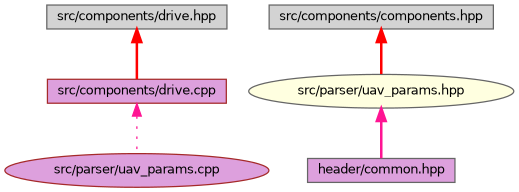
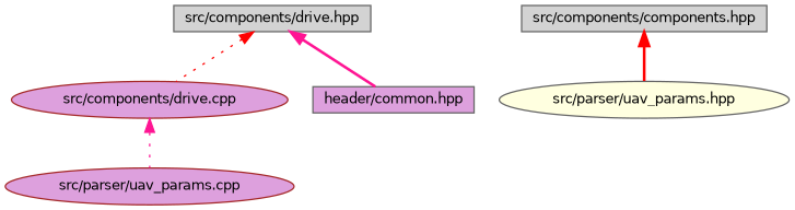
  digraph {
    node [color=gray40 fillcolor=plum fontname=Helvetica fontsize=10 shape=box style=filled]
    edge [color=red dir=back fontname=Helvetica fontsize=10 labelfontname=Helvetica labelfontsize=10 style=dotted]
    n1 [fillcolor=lightgrey fontcolor=black height=0.2 label="src/components/drive.hpp" width=0.4]
-   n2 [color=brown height=0.2 label="src/components/drive.cpp" width=0.4]
+   n2 [color=brown height=0.2 label="src/components/drive.cpp" shape=ellipse width=0.4]
    n3 [fillcolor=lightgrey height=0.2 label="src/components/components.hpp" width=0.4]
    n4 [fillcolor=lightyellow height=0.2 label="src/parser/uav_params.hpp" shape=ellipse width=0.4]
    n5 [color=brown height=0.2 label="src/parser/uav_params.cpp" shape=ellipse width=0.4]
    n6 [height=0.2 label="header/common.hpp" width=0.4]
-   n1 -> n2 [style=bold]
+   n1 -> n2
    n2 -> n5 [color=deeppink]
    n3 -> n4 [style=bold]
-   n4 -> n6 [color=deeppink style=bold]
+   n1 -> n6 [color=deeppink style=bold]
  }
